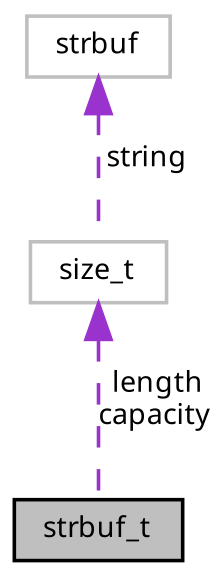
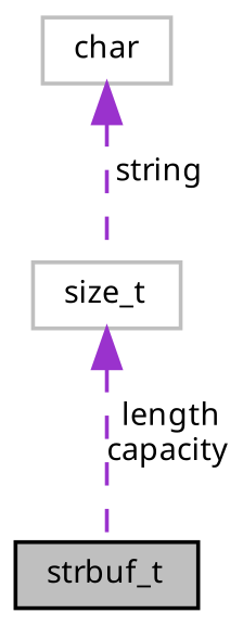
  digraph {
    node [color=grey75 fontname="FreeSans.ttf" fontsize=8 shape=record]
    edge [color=darkorchid3 dir=back fontname="FreeSans.ttf" fontsize=8 labelfontname="FreeSans.ttf" labelfontsize=8 style=dashed]
    n1 [color=black fillcolor=grey75 fontcolor=black height=0.2 label=strbuf_t style=filled width=0.4]
-   n2 [height=0.2 label=strbuf width=0.4]
+   n2 [height=0.2 label=char width=0.4]
    n3 [height=0.2 label=size_t width=0.4]
    n2 -> n3 [label=" string"]
    n3 -> n1 [label=" length\ncapacity"]
  }
